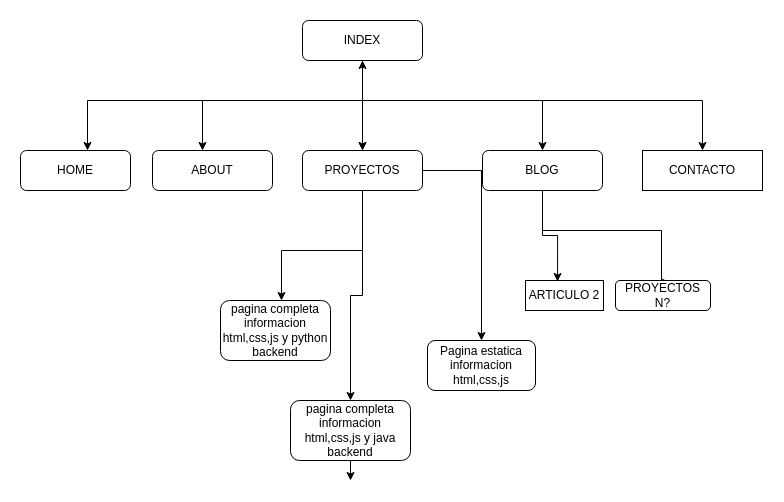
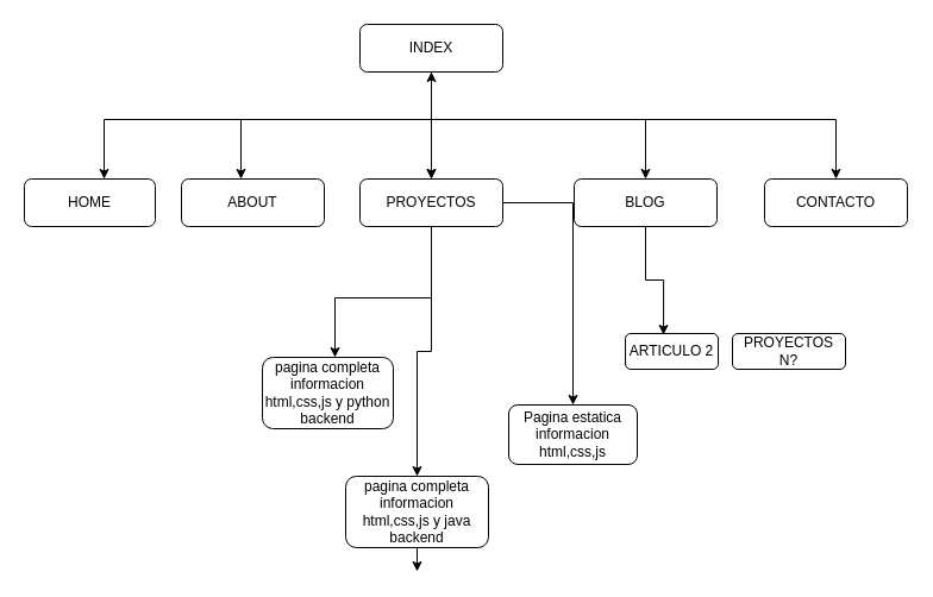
  <mxCell id="0" />
  <mxCell id="1" parent="0" />
  <mxCell id="2" value="" style="edgeStyle=orthogonalEdgeStyle;rounded=0;orthogonalLoop=1;jettySize=auto;html=1;" edge="1" parent="1" source="19" target="11"><mxGeometry relative="1" as="geometry"><Array as="points"><mxPoint x="362" y="80" /><mxPoint x="362" y="80" /></Array></mxGeometry></mxCell>
  <mxCell id="3" value="" style="edgeStyle=orthogonalEdgeStyle;rounded=0;orthogonalLoop=1;jettySize=auto;html=1;" edge="1" parent="1" source="19" target="11"><mxGeometry relative="1" as="geometry" /></mxCell>
  <mxCell id="4" value="" style="edgeStyle=orthogonalEdgeStyle;rounded=0;orthogonalLoop=1;jettySize=auto;html=1;" edge="1" parent="1" source="19" target="12"><mxGeometry relative="1" as="geometry"><Array as="points"><mxPoint x="362" y="100" /><mxPoint x="202" y="100" /></Array></mxGeometry></mxCell>
  <mxCell id="5" value="" style="edgeStyle=orthogonalEdgeStyle;rounded=0;orthogonalLoop=1;jettySize=auto;html=1;" edge="1" parent="1" source="19" target="15"><mxGeometry relative="1" as="geometry"><Array as="points"><mxPoint x="362" y="100" /><mxPoint x="542" y="100" /></Array></mxGeometry></mxCell>
  <mxCell id="6" value="" style="edgeStyle=orthogonalEdgeStyle;rounded=0;orthogonalLoop=1;jettySize=auto;html=1;" edge="1" parent="1" source="19" target="16"><mxGeometry relative="1" as="geometry"><Array as="points"><mxPoint x="362" y="100" /><mxPoint x="702" y="100" /></Array></mxGeometry></mxCell>
  <mxCell id="7" value="" style="edgeStyle=orthogonalEdgeStyle;rounded=0;orthogonalLoop=1;jettySize=auto;html=1;" edge="1" parent="1" source="19"><mxGeometry relative="1" as="geometry"><mxPoint x="312" y="40" as="sourcePoint" /><mxPoint x="87" y="150" as="targetPoint" /><Array as="points"><mxPoint x="87" y="100" /></Array></mxGeometry></mxCell>
  <mxCell id="8" value="" style="edgeStyle=orthogonalEdgeStyle;rounded=0;orthogonalLoop=1;jettySize=auto;html=1;" edge="1" parent="1" source="11" target="22"><mxGeometry relative="1" as="geometry" /></mxCell>
  <mxCell id="9" style="edgeStyle=orthogonalEdgeStyle;rounded=0;orthogonalLoop=1;jettySize=auto;html=1;" edge="1" parent="1" source="11" target="24"><mxGeometry relative="1" as="geometry"><mxPoint x="350" y="430" as="targetPoint" /></mxGeometry></mxCell>
  <mxCell id="10" style="edgeStyle=orthogonalEdgeStyle;rounded=0;orthogonalLoop=1;jettySize=auto;html=1;" edge="1" parent="1" source="11" target="25"><mxGeometry relative="1" as="geometry"><mxPoint x="280" y="330" as="targetPoint" /><Array as="points"><mxPoint x="362" y="250" /><mxPoint x="281" y="250" /><mxPoint x="281" y="320" /></Array></mxGeometry></mxCell>
  <mxCell id="11" value="PROYECTOS" style="whiteSpace=wrap;html=1;rounded=1;" vertex="1" parent="1"><mxGeometry x="302" y="150" width="120" height="40" as="geometry" /></mxCell>
  <mxCell id="12" value="ABOUT" style="whiteSpace=wrap;html=1;rounded=1;" vertex="1" parent="1"><mxGeometry x="152" y="150" width="120" height="40" as="geometry" /></mxCell>
  <mxCell id="13" value="" style="edgeStyle=orthogonalEdgeStyle;rounded=0;orthogonalLoop=1;jettySize=auto;html=1;entryX=0.411;entryY=0.035;entryDx=0;entryDy=0;entryPerimeter=0;" edge="1" parent="1" source="15" target="20"><mxGeometry relative="1" as="geometry"><mxPoint x="560" y="290" as="targetPoint" /></mxGeometry></mxCell>
- <mxCell id="14" style="edgeStyle=orthogonalEdgeStyle;rounded=0;orthogonalLoop=1;jettySize=auto;html=1;entryX=0.578;entryY=0.073;entryDx=0;entryDy=0;entryPerimeter=0;" edge="1" parent="1" source="15" target="21"><mxGeometry relative="1" as="geometry"><Array as="points"><mxPoint x="542" y="230" /><mxPoint x="661" y="230" /></Array></mxGeometry></mxCell>
  <mxCell id="15" value="BLOG" style="whiteSpace=wrap;html=1;rounded=1;" vertex="1" parent="1"><mxGeometry x="482" y="150" width="120" height="40" as="geometry" /></mxCell>
- <mxCell id="16" value="CONTACTO" style="whiteSpace=wrap;html=1;rounded=0;" vertex="1" parent="1"><mxGeometry x="642" y="150" width="120" height="40" as="geometry" /></mxCell>
+ <mxCell id="16" value="CONTACTO" style="whiteSpace=wrap;html=1;rounded=1;" vertex="1" parent="1"><mxGeometry x="642" y="150" width="120" height="40" as="geometry" /></mxCell>
  <mxCell id="17" value="HOME" style="whiteSpace=wrap;html=1;rounded=1;" vertex="1" parent="1"><mxGeometry x="20" y="150" width="110" height="40" as="geometry" /></mxCell>
  <mxCell id="18" value="" style="edgeStyle=orthogonalEdgeStyle;rounded=0;orthogonalLoop=1;jettySize=auto;html=1;" edge="1" parent="1" target="19"><mxGeometry relative="1" as="geometry"><mxPoint x="312" y="40" as="sourcePoint" /><mxPoint x="87" y="150" as="targetPoint" /><Array as="points"><mxPoint x="362" y="40" /><mxPoint x="362" y="100" /></Array></mxGeometry></mxCell>
  <mxCell id="19" value="INDEX" style="rounded=1;whiteSpace=wrap;html=1;" vertex="1" parent="1"><mxGeometry x="302" y="20" width="120" height="40" as="geometry" /></mxCell>
- <mxCell id="20" value="ARTICULO 2" style="whiteSpace=wrap;html=1;rounded=0;" vertex="1" parent="1"><mxGeometry x="525" y="280" width="78" height="30" as="geometry" /></mxCell>
+ <mxCell id="20" value="ARTICULO 2" style="rounded=1;whiteSpace=wrap;html=1;" vertex="1" parent="1"><mxGeometry x="525" y="280" width="78" height="30" as="geometry" /></mxCell>
  <mxCell id="21" value="PROYECTOS N?" style="rounded=1;whiteSpace=wrap;html=1;" vertex="1" parent="1"><mxGeometry x="615" y="280" width="95" height="30" as="geometry" /></mxCell>
  <mxCell id="22" value="Pagina estatica informacion html,css,js" style="whiteSpace=wrap;html=1;rounded=1;" vertex="1" parent="1"><mxGeometry x="427" y="340" width="108" height="50" as="geometry" /></mxCell>
  <mxCell id="23" value="" style="edgeStyle=orthogonalEdgeStyle;rounded=0;orthogonalLoop=1;jettySize=auto;html=1;" edge="1" parent="1" source="24"><mxGeometry relative="1" as="geometry"><mxPoint x="350.04" y="480" as="targetPoint" /></mxGeometry></mxCell>
  <mxCell id="24" value="pagina completa informacion html,css,js y java backend" style="rounded=1;whiteSpace=wrap;html=1;" vertex="1" parent="1"><mxGeometry x="290" y="400" width="120" height="60" as="geometry" /></mxCell>
  <mxCell id="25" value="pagina completa informacion html,css,js y python backend" style="rounded=1;whiteSpace=wrap;html=1;" vertex="1" parent="1"><mxGeometry x="220" y="300" width="110" height="60" as="geometry" /></mxCell>
